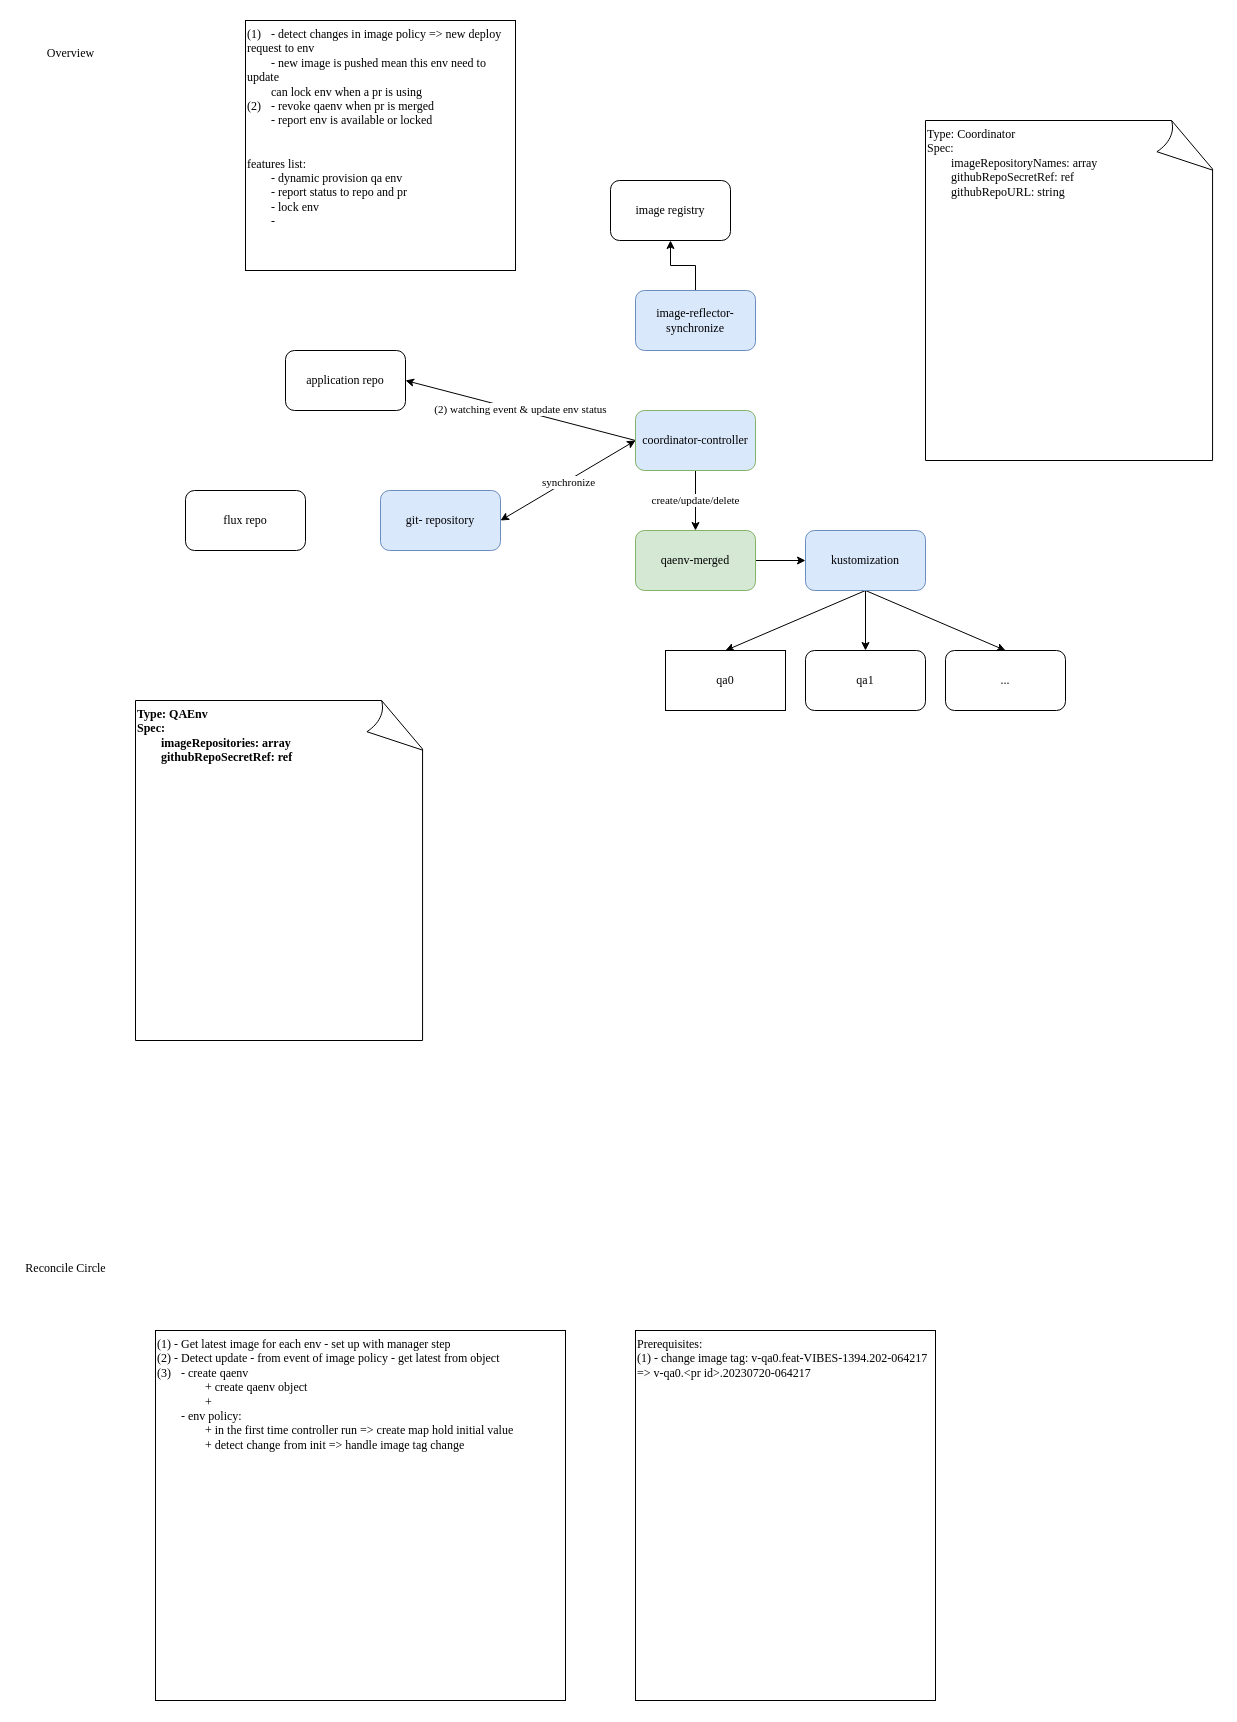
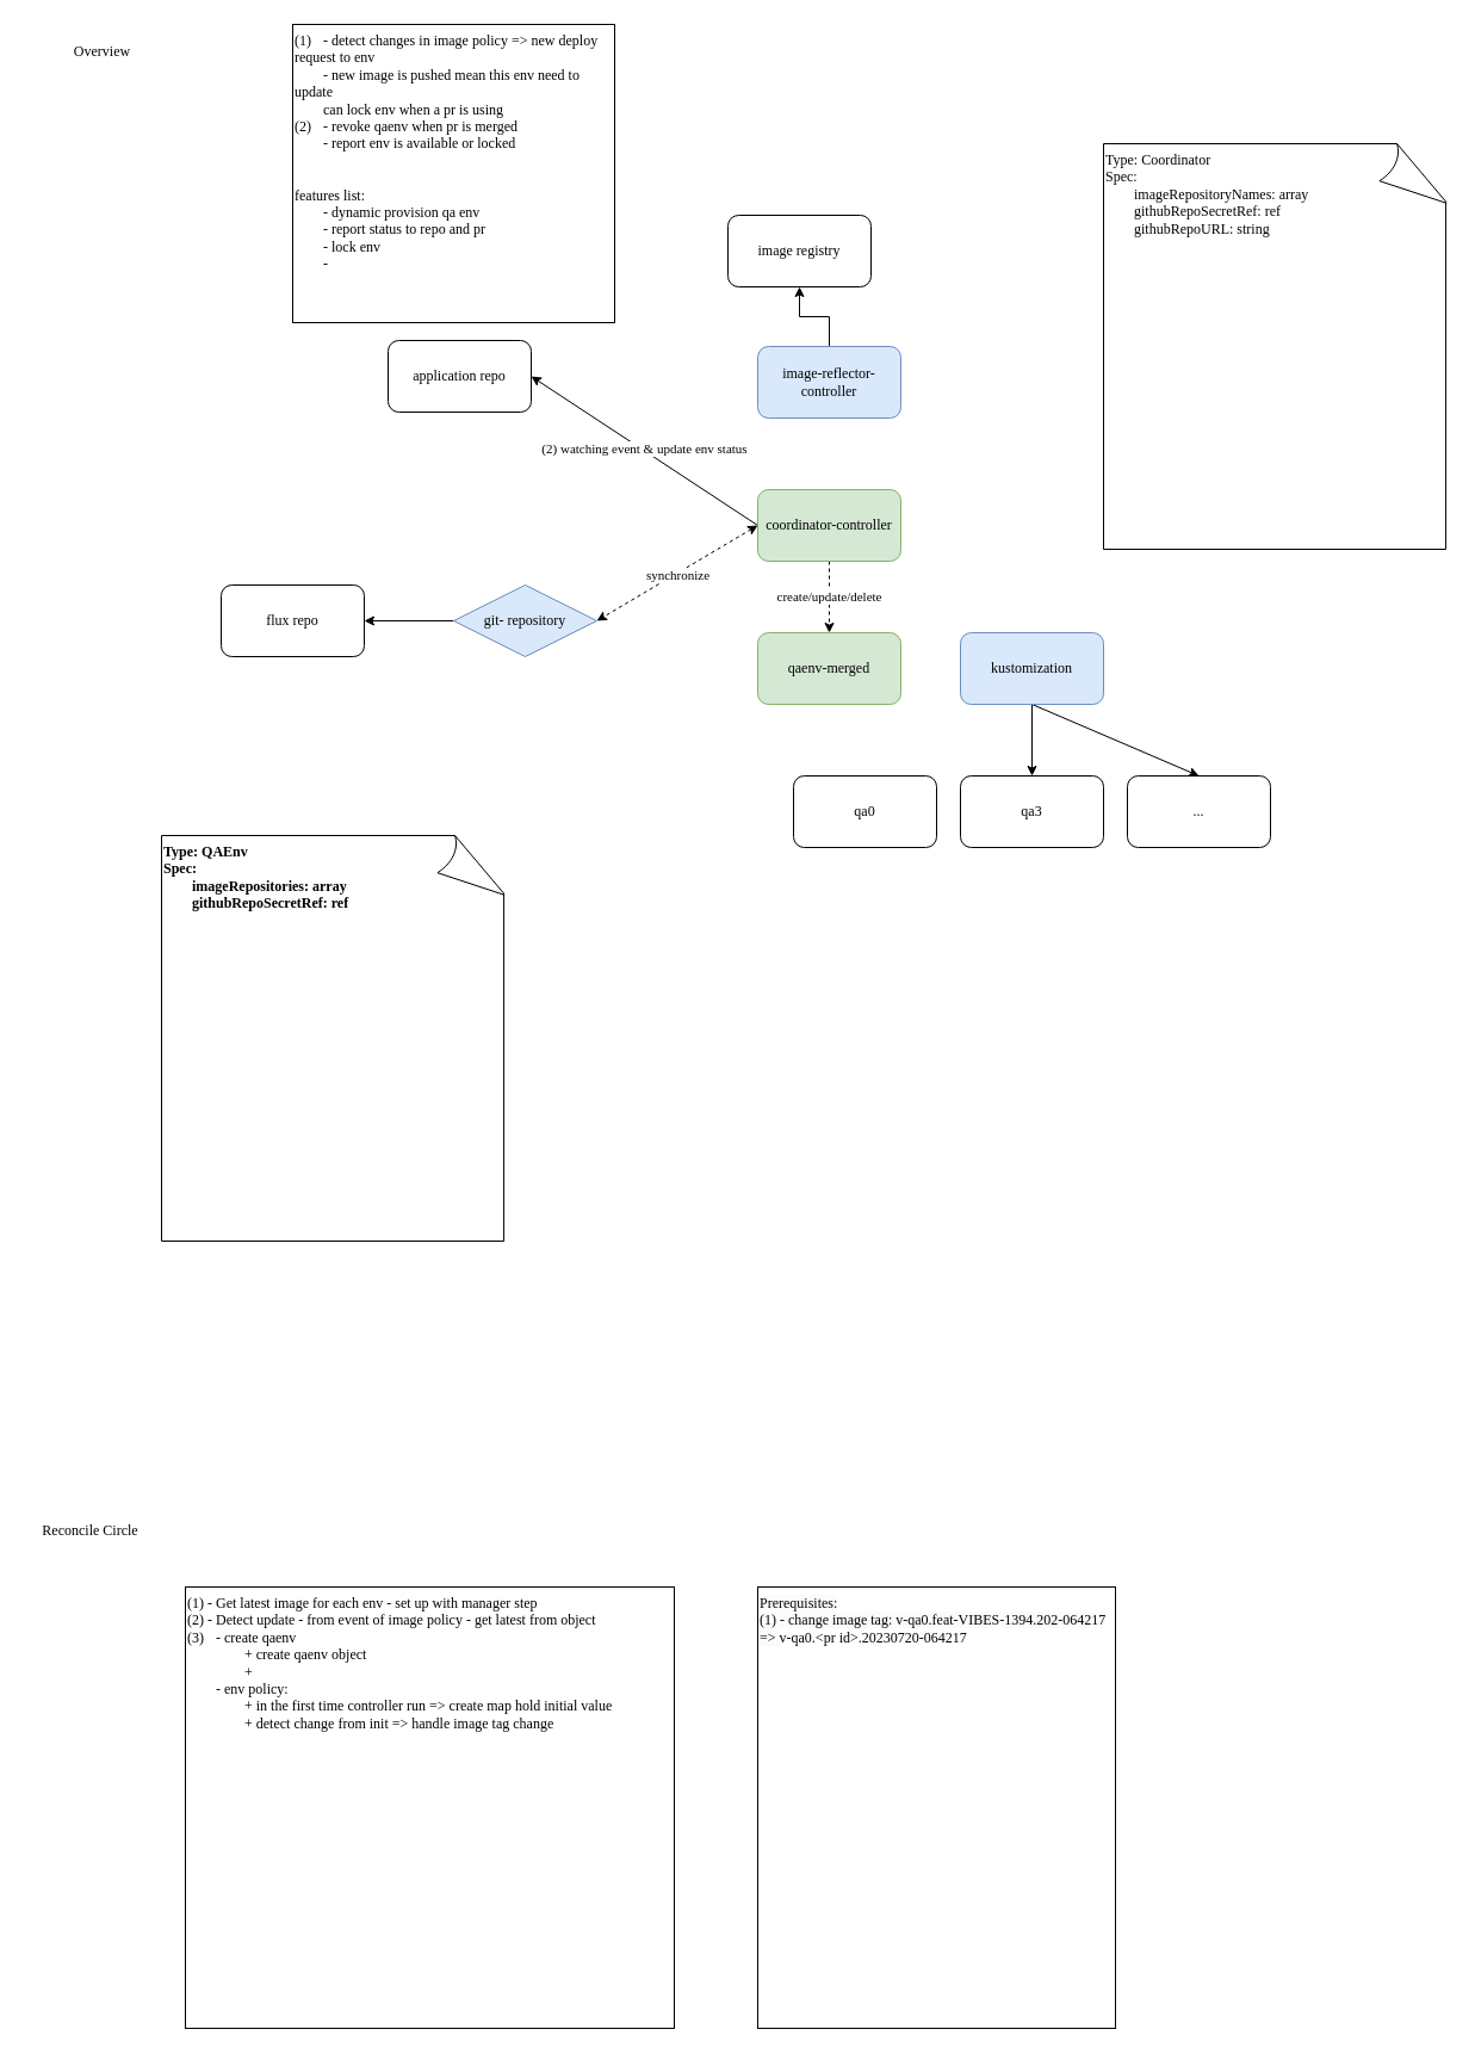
  <mxCell id="0" />
  <mxCell id="1" parent="0" />
  <mxCell id="2" value="image registry" style="rounded=1;whiteSpace=wrap;html=1;fontFamily=Comic Sans MS;" parent="1" vertex="1"><mxGeometry x="610" y="180" width="120" height="60" as="geometry" /></mxCell>
- <mxCell id="3" style="rounded=0;orthogonalLoop=1;jettySize=auto;html=1;entryX=0.5;entryY=0;entryDx=0;entryDy=0;exitX=0.5;exitY=1;exitDx=0;exitDy=0;fontFamily=Comic Sans MS;" edge="1" parent="1" source="21" target="17"><mxGeometry relative="1" as="geometry" /></mxCell>
  <mxCell id="4" style="rounded=0;orthogonalLoop=1;jettySize=auto;html=1;exitX=0.5;exitY=1;exitDx=0;exitDy=0;entryX=0.5;entryY=0;entryDx=0;entryDy=0;fontFamily=Comic Sans MS;" edge="1" parent="1" source="21" target="18"><mxGeometry relative="1" as="geometry"><mxPoint x="775" y="650" as="targetPoint" /></mxGeometry></mxCell>
- <mxCell id="5" style="edgeStyle=orthogonalEdgeStyle;rounded=0;orthogonalLoop=1;jettySize=auto;html=1;entryX=0;entryY=0.5;entryDx=0;entryDy=0;fontFamily=Comic Sans MS;" edge="1" parent="1" source="6" target="21"><mxGeometry relative="1" as="geometry" /></mxCell>
  <mxCell id="6" value="qaenv-merged" style="rounded=1;whiteSpace=wrap;html=1;fontFamily=Comic Sans MS;fillColor=#d5e8d4;strokeColor=#82b366;" parent="1" vertex="1"><mxGeometry x="635" y="530" width="120" height="60" as="geometry" /></mxCell>
- <mxCell id="7" value="application repo" style="rounded=1;whiteSpace=wrap;html=1;fontFamily=Comic Sans MS;" vertex="1" parent="1"><mxGeometry x="285" y="350" width="120" height="60" as="geometry" /></mxCell>
+ <mxCell id="7" value="application repo" style="rounded=1;whiteSpace=wrap;html=1;fontFamily=Comic Sans MS;" vertex="1" parent="1"><mxGeometry x="325" y="285" width="120" height="60" as="geometry" /></mxCell>
  <mxCell id="8" value="flux repo" style="rounded=1;whiteSpace=wrap;html=1;fontFamily=Comic Sans MS;" vertex="1" parent="1"><mxGeometry x="185" y="490" width="120" height="60" as="geometry" /></mxCell>
  <mxCell id="9" style="edgeStyle=orthogonalEdgeStyle;rounded=0;orthogonalLoop=1;jettySize=auto;html=1;entryX=0.5;entryY=1;entryDx=0;entryDy=0;fontFamily=Comic Sans MS;" edge="1" parent="1" source="10" target="2"><mxGeometry relative="1" as="geometry" /></mxCell>
- <mxCell id="10" value="image-reflector-synchronize" style="rounded=1;whiteSpace=wrap;html=1;fontFamily=Comic Sans MS;fillColor=#dae8fc;strokeColor=#6c8ebf;" vertex="1" parent="1"><mxGeometry x="635" y="290" width="120" height="60" as="geometry" /></mxCell>
- <mxCell id="11" value="create/update/delete" style="edgeStyle=orthogonalEdgeStyle;rounded=0;orthogonalLoop=1;jettySize=auto;html=1;fontFamily=Comic Sans MS;" edge="1" parent="1" source="16" target="6"><mxGeometry relative="1" as="geometry" /></mxCell>
+ <mxCell id="10" value="image-reflector-controller" style="rounded=1;whiteSpace=wrap;html=1;fontFamily=Comic Sans MS;fillColor=#dae8fc;strokeColor=#6c8ebf;" vertex="1" parent="1"><mxGeometry x="635" y="290" width="120" height="60" as="geometry" /></mxCell>
+ <mxCell id="11" value="create/update/delete" style="edgeStyle=orthogonalEdgeStyle;rounded=0;orthogonalLoop=1;jettySize=auto;html=1;fontFamily=Comic Sans MS;dashed=1;" edge="1" parent="1" source="16" target="6"><mxGeometry relative="1" as="geometry" /></mxCell>
  <mxCell id="12" style="rounded=0;orthogonalLoop=1;jettySize=auto;html=1;entryX=1;entryY=0.5;entryDx=0;entryDy=0;exitX=0;exitY=0.5;exitDx=0;exitDy=0;fontFamily=Comic Sans MS;" edge="1" parent="1" source="16" target="7"><mxGeometry relative="1" as="geometry" /></mxCell>
  <mxCell id="13" value="(2) watching event &amp;amp; update env status" style="edgeLabel;html=1;align=center;verticalAlign=middle;resizable=0;points=[];fontFamily=Comic Sans MS;" vertex="1" connectable="0" parent="12"><mxGeometry x="0.007" y="-1" relative="1" as="geometry"><mxPoint as="offset" /></mxGeometry></mxCell>
- <mxCell id="14" style="rounded=0;orthogonalLoop=1;jettySize=auto;html=1;entryX=1;entryY=0.5;entryDx=0;entryDy=0;exitX=0;exitY=0.5;exitDx=0;exitDy=0;startArrow=classic;startFill=1;fontFamily=Comic Sans MS;" edge="1" parent="1" source="16" target="30"><mxGeometry relative="1" as="geometry" /></mxCell>
+ <mxCell id="14" style="rounded=0;orthogonalLoop=1;jettySize=auto;html=1;entryX=1;entryY=0.5;entryDx=0;entryDy=0;exitX=0;exitY=0.5;exitDx=0;exitDy=0;startArrow=classic;startFill=1;fontFamily=Comic Sans MS;dashed=1;" edge="1" parent="1" source="16" target="30"><mxGeometry relative="1" as="geometry" /></mxCell>
  <mxCell id="15" value="synchronize" style="edgeLabel;html=1;align=center;verticalAlign=middle;resizable=0;points=[];fontFamily=Comic Sans MS;" vertex="1" connectable="0" parent="14"><mxGeometry x="0.002" y="1" relative="1" as="geometry"><mxPoint as="offset" /></mxGeometry></mxCell>
- <mxCell id="16" value="coordinator-controller" style="rounded=1;whiteSpace=wrap;html=1;fontFamily=Comic Sans MS;fillColor=#dae8fc;strokeColor=#82b366;" vertex="1" parent="1"><mxGeometry x="635" y="410" width="120" height="60" as="geometry" /></mxCell>
- <mxCell id="17" value="qa0" style="whiteSpace=wrap;html=1;fontFamily=Comic Sans MS;rounded=0;" vertex="1" parent="1"><mxGeometry x="665" y="650" width="120" height="60" as="geometry" /></mxCell>
- <mxCell id="18" value="qa1" style="rounded=1;whiteSpace=wrap;html=1;fontFamily=Comic Sans MS;" vertex="1" parent="1"><mxGeometry x="805" y="650" width="120" height="60" as="geometry" /></mxCell>
+ <mxCell id="16" value="coordinator-controller" style="rounded=1;whiteSpace=wrap;html=1;fontFamily=Comic Sans MS;fillColor=#d5e8d4;strokeColor=#82b366;" vertex="1" parent="1"><mxGeometry x="635" y="410" width="120" height="60" as="geometry" /></mxCell>
+ <mxCell id="17" value="qa0" style="rounded=1;whiteSpace=wrap;html=1;fontFamily=Comic Sans MS;" vertex="1" parent="1"><mxGeometry x="665" y="650" width="120" height="60" as="geometry" /></mxCell>
+ <mxCell id="18" value="qa3" style="rounded=1;whiteSpace=wrap;html=1;fontFamily=Comic Sans MS;" vertex="1" parent="1"><mxGeometry x="805" y="650" width="120" height="60" as="geometry" /></mxCell>
  <mxCell id="19" value="..." style="rounded=1;whiteSpace=wrap;html=1;fontFamily=Comic Sans MS;" vertex="1" parent="1"><mxGeometry x="945" y="650" width="120" height="60" as="geometry" /></mxCell>
  <mxCell id="20" style="rounded=0;orthogonalLoop=1;jettySize=auto;html=1;entryX=0.5;entryY=0;entryDx=0;entryDy=0;exitX=0.5;exitY=1;exitDx=0;exitDy=0;fontFamily=Comic Sans MS;" edge="1" parent="1" source="21" target="19"><mxGeometry relative="1" as="geometry" /></mxCell>
  <mxCell id="21" value="kustomization" style="rounded=1;whiteSpace=wrap;html=1;fontFamily=Comic Sans MS;fillColor=#dae8fc;strokeColor=#6c8ebf;" vertex="1" parent="1"><mxGeometry x="805" y="530" width="120" height="60" as="geometry" /></mxCell>
  <mxCell id="22" value="Type: Coordinator&lt;br&gt;Spec:&lt;br&gt;&lt;span style=&quot;white-space: pre;&quot;&gt;&#09;&lt;/span&gt;imageRepositoryNames: array&lt;br&gt;&lt;span style=&quot;white-space: pre;&quot;&gt;&#09;&lt;/span&gt;githubRepoSecretRef: ref&lt;br&gt;&lt;span style=&quot;white-space: pre;&quot;&gt;&#09;&lt;/span&gt;githubRepoURL: string&lt;br&gt;&lt;span style=&quot;white-space: pre;&quot;&gt;&#09;&lt;/span&gt;" style="whiteSpace=wrap;html=1;shape=mxgraph.basic.document;align=left;verticalAlign=top;fontFamily=Comic Sans MS;" vertex="1" parent="1"><mxGeometry x="925" y="120" width="290" height="340" as="geometry" /></mxCell>
  <mxCell id="23" value="(1)&lt;span style=&quot;white-space: pre;&quot;&gt;&#09;&lt;/span&gt;- detect changes in image policy =&amp;gt; new deploy request to env&lt;br&gt;&lt;span style=&quot;white-space: pre;&quot;&gt;&#09;&lt;/span&gt;- new image is pushed mean this env need to update&lt;br&gt;&lt;span style=&quot;white-space: pre;&quot;&gt;&#09;&lt;/span&gt;can lock env when a pr is using&lt;br&gt;(2) &lt;span style=&quot;white-space: pre;&quot;&gt;&#09;&lt;/span&gt;- revoke qaenv when pr is merged&lt;br&gt;&lt;span style=&quot;white-space: pre;&quot;&gt;&#09;&lt;/span&gt;- report env is available or locked&lt;br&gt;&lt;br&gt;&lt;br&gt;features list:&lt;br&gt;&lt;span style=&quot;white-space: pre;&quot;&gt;&#09;&lt;/span&gt;- dynamic provision qa env&lt;br&gt;&lt;span style=&quot;white-space: pre;&quot;&gt;&#09;&lt;/span&gt;- report status to repo and pr&lt;br&gt;&lt;span style=&quot;white-space: pre;&quot;&gt;&#09;&lt;/span&gt;- lock env&lt;br&gt;&lt;span style=&quot;white-space: pre;&quot;&gt;&#09;&lt;/span&gt;-&amp;nbsp;" style="rounded=0;whiteSpace=wrap;html=1;align=left;verticalAlign=top;fontFamily=Comic Sans MS;" vertex="1" parent="1"><mxGeometry x="245" y="20" width="270" height="250" as="geometry" /></mxCell>
  <mxCell id="24" value="Type: QAEnv&lt;br&gt;Spec:&lt;br&gt;&lt;span style=&quot;white-space: pre;&quot;&gt;&#09;&lt;/span&gt;imageRepositories: array&lt;br&gt;&lt;span style=&quot;white-space: pre;&quot;&gt;&#09;&lt;/span&gt;githubRepoSecretRef: ref&lt;br&gt;&lt;span style=&quot;white-space: pre;&quot;&gt;&#09;&lt;/span&gt;" style="whiteSpace=wrap;html=1;shape=mxgraph.basic.document;align=left;verticalAlign=top;fontFamily=Comic Sans MS;fontStyle=1" vertex="1" parent="1"><mxGeometry x="135" y="700" width="290" height="340" as="geometry" /></mxCell>
- <mxCell id="25" value="Overview" style="text;html=1;align=center;verticalAlign=middle;resizable=0;points=[];autosize=1;strokeColor=none;fillColor=none;fontFamily=Comic Sans MS;" vertex="1" parent="1"><mxGeometry x="30" y="38" width="80" height="30" as="geometry" /></mxCell>
- <mxCell id="26" value="Reconcile Circle" style="text;html=1;align=center;verticalAlign=middle;resizable=0;points=[];autosize=1;strokeColor=none;fillColor=none;fontFamily=Comic Sans MS;" vertex="1" parent="1"><mxGeometry x="10" y="1253" width="110" height="30" as="geometry" /></mxCell>
+ <mxCell id="25" value="Overview" style="text;html=1;align=center;verticalAlign=middle;resizable=0;points=[];autosize=1;strokeColor=none;fillColor=none;fontFamily=Comic Sans MS;" vertex="1" parent="1"><mxGeometry x="45" y="28" width="80" height="30" as="geometry" /></mxCell>
+ <mxCell id="26" value="Reconcile Circle" style="text;html=1;align=center;verticalAlign=middle;resizable=0;points=[];autosize=1;strokeColor=none;fillColor=none;fontFamily=Comic Sans MS;" vertex="1" parent="1"><mxGeometry x="20" y="1268" width="110" height="30" as="geometry" /></mxCell>
  <mxCell id="27" value="&lt;span style=&quot;color: rgb(0, 0, 0); font-size: 12px; font-style: normal; font-variant-ligatures: normal; font-variant-caps: normal; font-weight: 400; letter-spacing: normal; orphans: 2; text-indent: 0px; text-transform: none; widows: 2; word-spacing: 0px; -webkit-text-stroke-width: 0px; background-color: rgb(251, 251, 251); text-decoration-thickness: initial; text-decoration-style: initial; text-decoration-color: initial; float: none; display: inline !important;&quot;&gt;Prerequisites:&lt;/span&gt;&lt;br style=&quot;border-color: var(--border-color); color: rgb(0, 0, 0); font-size: 12px; font-style: normal; font-variant-ligatures: normal; font-variant-caps: normal; font-weight: 400; letter-spacing: normal; orphans: 2; text-indent: 0px; text-transform: none; widows: 2; word-spacing: 0px; -webkit-text-stroke-width: 0px; background-color: rgb(251, 251, 251); text-decoration-thickness: initial; text-decoration-style: initial; text-decoration-color: initial;&quot;&gt;&lt;span style=&quot;color: rgb(0, 0, 0); font-size: 12px; font-style: normal; font-variant-ligatures: normal; font-variant-caps: normal; font-weight: 400; letter-spacing: normal; orphans: 2; text-indent: 0px; text-transform: none; widows: 2; word-spacing: 0px; -webkit-text-stroke-width: 0px; background-color: rgb(251, 251, 251); text-decoration-thickness: initial; text-decoration-style: initial; text-decoration-color: initial; float: none; display: inline !important;&quot;&gt;(1) - change image tag:&amp;nbsp;v-qa0.feat-VIBES-1394.202-064217 =&amp;gt;&amp;nbsp;&lt;/span&gt;v-qa0.&amp;lt;pr id&amp;gt;.20230720-064217" style="rounded=0;whiteSpace=wrap;html=1;verticalAlign=top;align=left;fontFamily=Comic Sans MS;" vertex="1" parent="1"><mxGeometry x="635" y="1330" width="300" height="370" as="geometry" /></mxCell>
  <mxCell id="28" value="(1) - Get latest image for each env - set up with manager step&lt;br style=&quot;border-color: var(--border-color);&quot;&gt;&lt;span style=&quot;&quot;&gt;(2) - Detect update - from event of image policy - get latest from object&lt;/span&gt;&lt;br style=&quot;border-color: var(--border-color);&quot;&gt;&lt;span style=&quot;&quot;&gt;(3) &lt;span style=&quot;white-space: pre;&quot;&gt;&#09;&lt;/span&gt;- create qaenv&lt;br&gt;&lt;span style=&quot;white-space: pre;&quot;&gt;&#09;&lt;/span&gt;&amp;nbsp;&lt;span style=&quot;white-space: pre;&quot;&gt;&#09;&lt;/span&gt;+ create qaenv object&lt;br&gt;&lt;span style=&quot;white-space: pre;&quot;&gt;&#09;&lt;/span&gt;&lt;span style=&quot;white-space: pre;&quot;&gt;&#09;&lt;/span&gt;+&amp;nbsp;&lt;br&gt;&lt;span style=&quot;white-space: pre;&quot;&gt;&#09;&lt;/span&gt;- env policy:&amp;nbsp;&lt;br&gt;&lt;span style=&quot;white-space: pre;&quot;&gt;&#09;&lt;/span&gt;&lt;span style=&quot;white-space: pre;&quot;&gt;&#09;&lt;/span&gt;+ in the first time controller run =&amp;gt; create map hold initial value&lt;br&gt;&lt;span style=&quot;white-space: pre;&quot;&gt;&#09;&lt;/span&gt;&lt;span style=&quot;white-space: pre;&quot;&gt;&#09;&lt;/span&gt;+ detect change from init =&amp;gt; handle image tag change&lt;br&gt;&lt;/span&gt;" style="rounded=0;whiteSpace=wrap;html=1;verticalAlign=top;align=left;fontFamily=Comic Sans MS;" vertex="1" parent="1"><mxGeometry x="155" y="1330" width="410" height="370" as="geometry" /></mxCell>
- <mxCell id="30" value="git- repository" style="rounded=1;whiteSpace=wrap;html=1;fontFamily=Comic Sans MS;fillColor=#dae8fc;strokeColor=#6c8ebf;" vertex="1" parent="1"><mxGeometry x="380" y="490" width="120" height="60" as="geometry" /></mxCell>
+ <mxCell id="29" style="edgeStyle=orthogonalEdgeStyle;rounded=0;orthogonalLoop=1;jettySize=auto;html=1;" edge="1" parent="1" source="30" target="8"><mxGeometry relative="1" as="geometry" /></mxCell>
+ <mxCell id="30" value="git- repository" style="rhombus;whiteSpace=wrap;html=1;fontFamily=Comic Sans MS;fillColor=#dae8fc;strokeColor=#6c8ebf;" vertex="1" parent="1"><mxGeometry x="380" y="490" width="120" height="60" as="geometry" /></mxCell>
